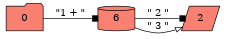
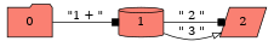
  digraph {
    rankdir=LR
    node [style=filled fillcolor=salmon]
    edge [arrowhead=box]
    0 [shape=folder]
-   1 [shape=cylinder label=6]
+   1 [shape=cylinder]
    2 [shape=parallelogram]
    0 -> 1 [label="\"1 + \""]
    1 -> 2 [label="\" 2 \""]
    1 -> 2 [label="\" 3 \"" arrowhead=onormal]
  }
